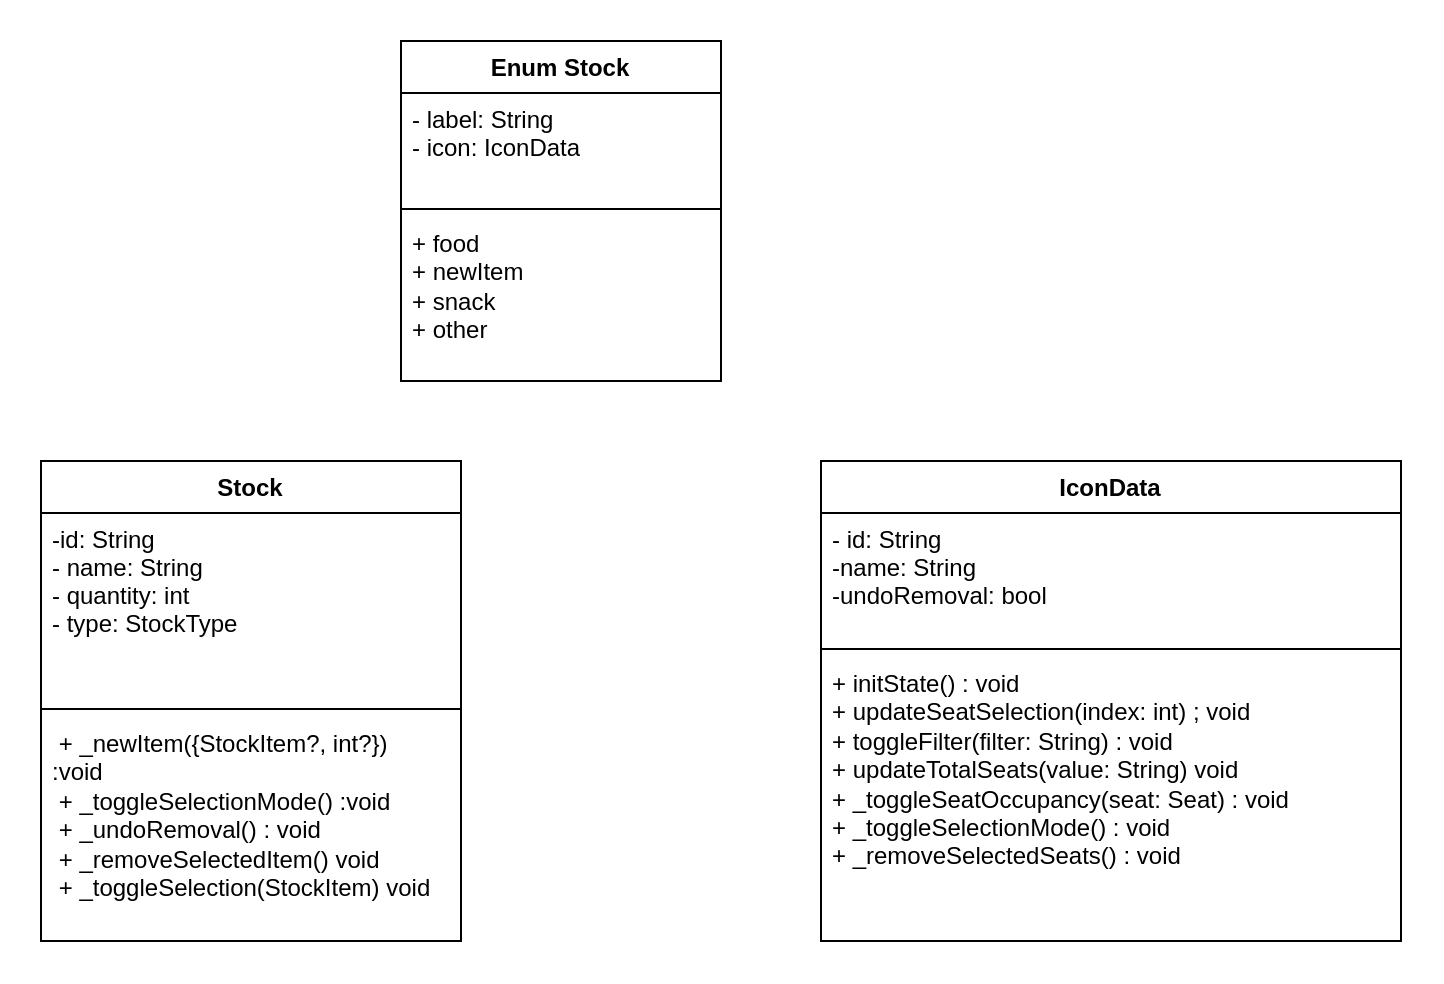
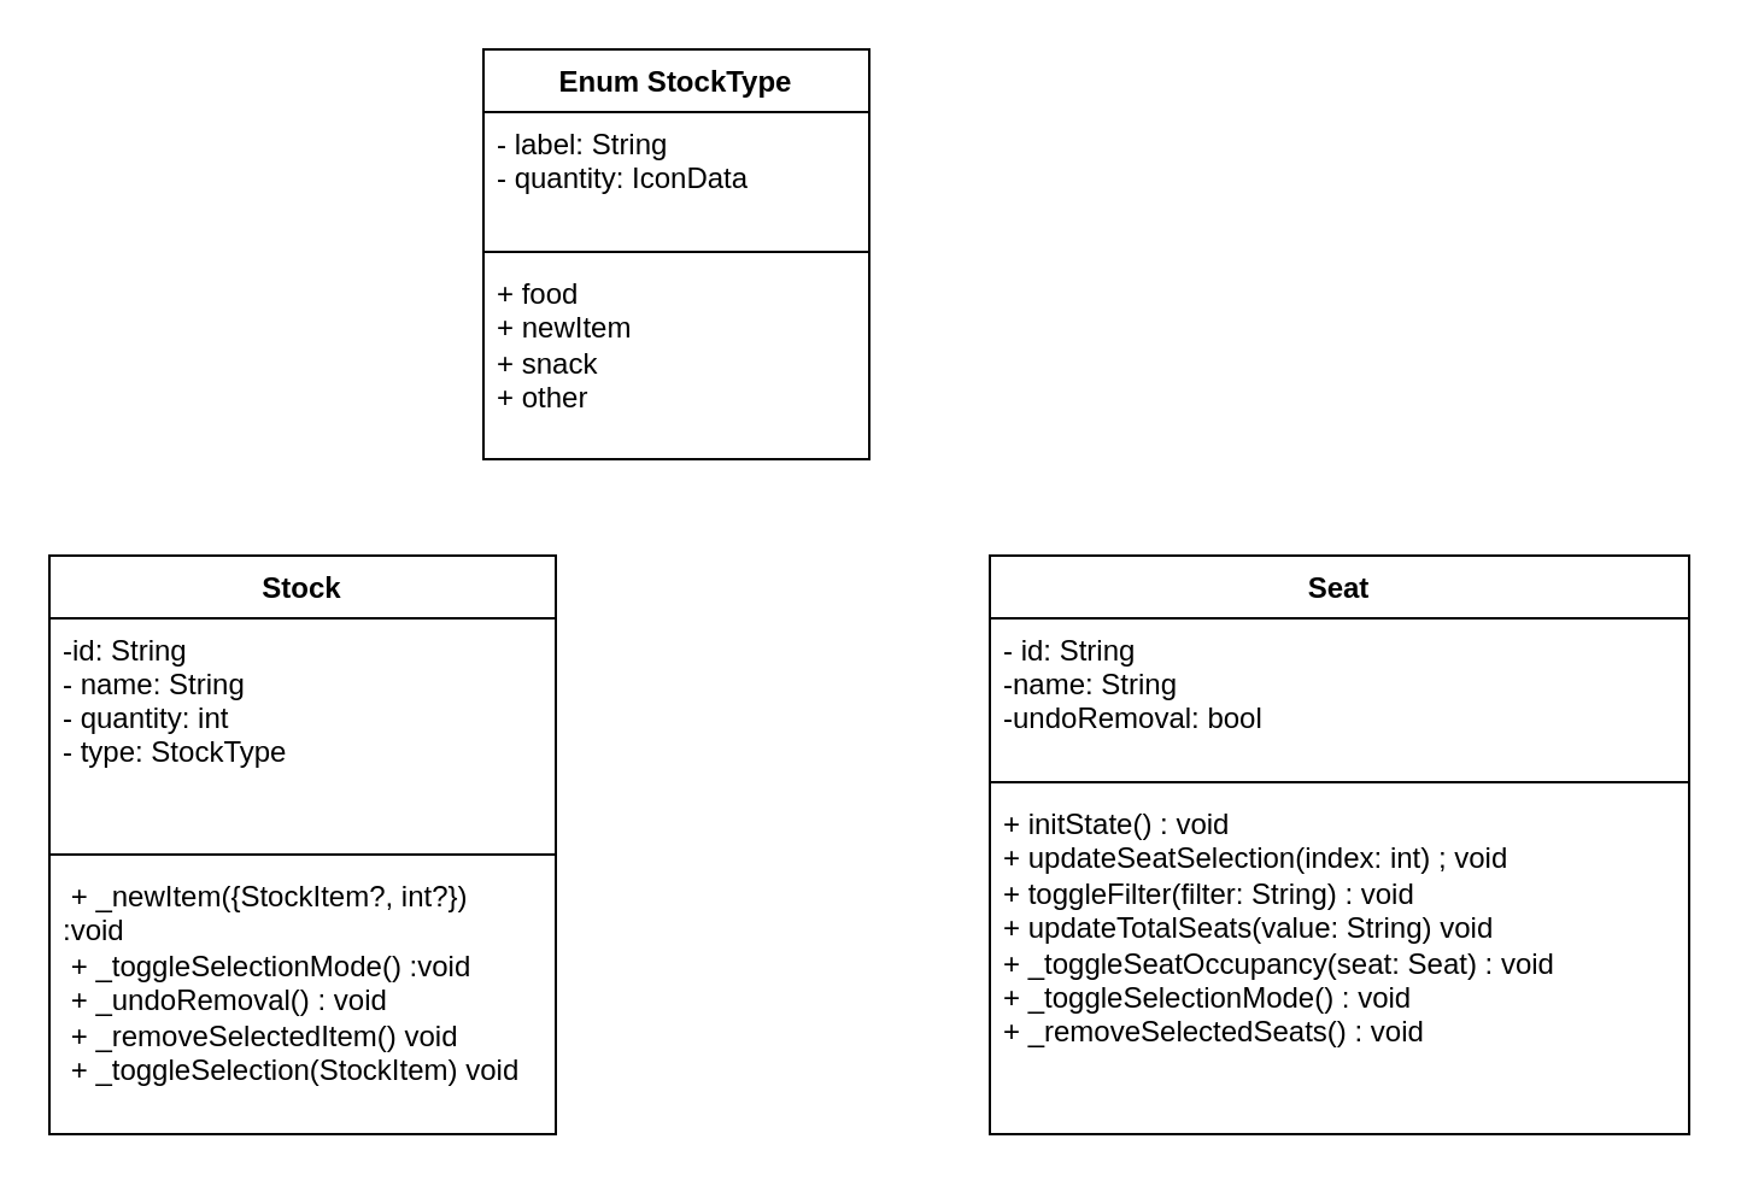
  <mxCell id="0" />
  <mxCell id="1" parent="0" />
  <mxCell id="2" value="Stock" style="swimlane;fontStyle=1;align=center;verticalAlign=top;childLayout=stackLayout;horizontal=1;startSize=26;horizontalStack=0;resizeParent=1;resizeLast=0;collapsible=1;marginBottom=0;rounded=0;shadow=0;strokeWidth=1;" vertex="1" parent="1"><mxGeometry x="20" y="230" width="210" height="240" as="geometry"><mxRectangle x="130" y="380" width="160" height="26" as="alternateBounds" /></mxGeometry></mxCell>
  <mxCell id="3" value="-id: String&#10;- name: String&#10;- quantity: int &#10;- type: StockType" style="text;align=left;verticalAlign=top;spacingLeft=4;spacingRight=4;overflow=hidden;rotatable=0;points=[[0,0.5],[1,0.5]];portConstraint=eastwest;rounded=0;shadow=0;html=0;" vertex="1" parent="2"><mxGeometry y="26" width="210" height="94" as="geometry" /></mxCell>
  <mxCell id="4" value="" style="line;html=1;strokeWidth=1;align=left;verticalAlign=middle;spacingTop=-1;spacingLeft=3;spacingRight=3;rotatable=0;labelPosition=right;points=[];portConstraint=eastwest;" vertex="1" parent="2"><mxGeometry y="120" width="210" height="8" as="geometry" /></mxCell>
  <mxCell id="5" value="&amp;nbsp;&lt;span class=&quot;hljs-operator&quot;&gt;+&lt;/span&gt; _newItem({StockItem?, &lt;span class=&quot;hljs-type&quot;&gt;int&lt;/span&gt;?})&amp;nbsp; :void&amp;nbsp;&lt;br&gt;&amp;nbsp;&lt;span class=&quot;hljs-operator&quot;&gt;+&lt;/span&gt; _toggleSelectionMode() :void&amp;nbsp;&lt;br&gt;&amp;nbsp;&lt;span class=&quot;hljs-operator&quot;&gt;+&lt;/span&gt; _undoRemoval() : void&amp;nbsp;&lt;br&gt;&amp;nbsp;&lt;span class=&quot;hljs-operator&quot;&gt;+&lt;/span&gt; _removeSelectedItem() void&lt;br&gt;&amp;nbsp;&lt;span class=&quot;hljs-operator&quot;&gt;+&lt;/span&gt; _toggleSelection(StockItem) void&amp;nbsp;" style="text;strokeColor=none;fillColor=none;align=left;verticalAlign=top;spacingLeft=4;spacingRight=4;overflow=hidden;rotatable=0;points=[[0,0.5],[1,0.5]];portConstraint=eastwest;whiteSpace=wrap;html=1;" vertex="1" parent="2"><mxGeometry y="128" width="210" height="112" as="geometry" /></mxCell>
- <mxCell id="6" value="IconData" style="swimlane;fontStyle=1;align=center;verticalAlign=top;childLayout=stackLayout;horizontal=1;startSize=26;horizontalStack=0;resizeParent=1;resizeLast=0;collapsible=1;marginBottom=0;rounded=0;shadow=0;strokeWidth=1;" vertex="1" parent="1"><mxGeometry x="410" y="230" width="290" height="240" as="geometry"><mxRectangle x="550" y="140" width="160" height="26" as="alternateBounds" /></mxGeometry></mxCell>
+ <mxCell id="6" value="Seat" style="swimlane;fontStyle=1;align=center;verticalAlign=top;childLayout=stackLayout;horizontal=1;startSize=26;horizontalStack=0;resizeParent=1;resizeLast=0;collapsible=1;marginBottom=0;rounded=0;shadow=0;strokeWidth=1;" vertex="1" parent="1"><mxGeometry x="410" y="230" width="290" height="240" as="geometry"><mxRectangle x="550" y="140" width="160" height="26" as="alternateBounds" /></mxGeometry></mxCell>
  <mxCell id="7" value="- id: String&#10;-name: String&#10;-undoRemoval: bool" style="text;align=left;verticalAlign=top;spacingLeft=4;spacingRight=4;overflow=hidden;rotatable=0;points=[[0,0.5],[1,0.5]];portConstraint=eastwest;" vertex="1" parent="6"><mxGeometry y="26" width="290" height="64" as="geometry" /></mxCell>
  <mxCell id="8" value="" style="line;html=1;strokeWidth=1;align=left;verticalAlign=middle;spacingTop=-1;spacingLeft=3;spacingRight=3;rotatable=0;labelPosition=right;points=[];portConstraint=eastwest;" vertex="1" parent="6"><mxGeometry y="90" width="290" height="8" as="geometry" /></mxCell>
  <mxCell id="9" value="&lt;div&gt;+ initState() : void&amp;nbsp; &amp;nbsp; &amp;nbsp; &amp;nbsp; &amp;nbsp; &amp;nbsp; &amp;nbsp; &amp;nbsp; &amp;nbsp; &amp;nbsp;&lt;/div&gt;&lt;div&gt;+ updateSeatSelection(index: int) ; void&lt;/div&gt;&lt;div&gt;+ toggleFilter(filter: String) : void&lt;/div&gt;&lt;div&gt;+ updateTotalSeats(value: String) void&amp;nbsp;&lt;span style=&quot;background-color: initial;&quot;&gt;&amp;nbsp; &amp;nbsp; &amp;nbsp; &amp;nbsp;&amp;nbsp;&lt;/span&gt;&lt;/div&gt;&lt;div&gt;+ _toggleSeatOccupancy(seat: Seat) : void&lt;/div&gt;&lt;div&gt;+ _toggleSelectionMode() : void&amp;nbsp; &amp;nbsp; &amp;nbsp; &amp;nbsp; &amp;nbsp;&lt;/div&gt;&lt;div&gt;+ _removeSelectedSeats() : void&amp;nbsp;&lt;/div&gt;" style="text;strokeColor=none;fillColor=none;align=left;verticalAlign=top;spacingLeft=4;spacingRight=4;overflow=hidden;rotatable=0;points=[[0,0.5],[1,0.5]];portConstraint=eastwest;whiteSpace=wrap;html=1;" vertex="1" parent="6"><mxGeometry y="98" width="290" height="122" as="geometry" /></mxCell>
- <mxCell id="10" value="Enum Stock" style="swimlane;fontStyle=1;align=center;verticalAlign=top;childLayout=stackLayout;horizontal=1;startSize=26;horizontalStack=0;resizeParent=1;resizeParentMax=0;resizeLast=0;collapsible=1;marginBottom=0;whiteSpace=wrap;html=1;" vertex="1" parent="1"><mxGeometry x="200" y="20" width="160" height="170" as="geometry" /></mxCell>
- <mxCell id="11" value="- label: String&amp;nbsp;&lt;div&gt;- icon: IconData&lt;/div&gt;" style="text;strokeColor=none;fillColor=none;align=left;verticalAlign=top;spacingLeft=4;spacingRight=4;overflow=hidden;rotatable=0;points=[[0,0.5],[1,0.5]];portConstraint=eastwest;whiteSpace=wrap;html=1;" vertex="1" parent="10"><mxGeometry y="26" width="160" height="54" as="geometry" /></mxCell>
+ <mxCell id="10" value="Enum StockType" style="swimlane;fontStyle=1;align=center;verticalAlign=top;childLayout=stackLayout;horizontal=1;startSize=26;horizontalStack=0;resizeParent=1;resizeParentMax=0;resizeLast=0;collapsible=1;marginBottom=0;whiteSpace=wrap;html=1;" vertex="1" parent="1"><mxGeometry x="200" y="20" width="160" height="170" as="geometry" /></mxCell>
+ <mxCell id="11" value="- label: String&amp;nbsp;&lt;div&gt;- quantity: IconData&lt;/div&gt;" style="text;strokeColor=none;fillColor=none;align=left;verticalAlign=top;spacingLeft=4;spacingRight=4;overflow=hidden;rotatable=0;points=[[0,0.5],[1,0.5]];portConstraint=eastwest;whiteSpace=wrap;html=1;" vertex="1" parent="10"><mxGeometry y="26" width="160" height="54" as="geometry" /></mxCell>
  <mxCell id="12" value="" style="line;strokeWidth=1;fillColor=none;align=left;verticalAlign=middle;spacingTop=-1;spacingLeft=3;spacingRight=3;rotatable=0;labelPosition=right;points=[];portConstraint=eastwest;strokeColor=inherit;" vertex="1" parent="10"><mxGeometry y="80" width="160" height="8" as="geometry" /></mxCell>
  <mxCell id="13" value="+ food&lt;div&gt;+ newItem&lt;/div&gt;&lt;div&gt;+ snack&amp;nbsp;&lt;/div&gt;&lt;div&gt;+ other&lt;/div&gt;" style="text;strokeColor=none;fillColor=none;align=left;verticalAlign=top;spacingLeft=4;spacingRight=4;overflow=hidden;rotatable=0;points=[[0,0.5],[1,0.5]];portConstraint=eastwest;whiteSpace=wrap;html=1;" vertex="1" parent="10"><mxGeometry y="88" width="160" height="82" as="geometry" /></mxCell>
